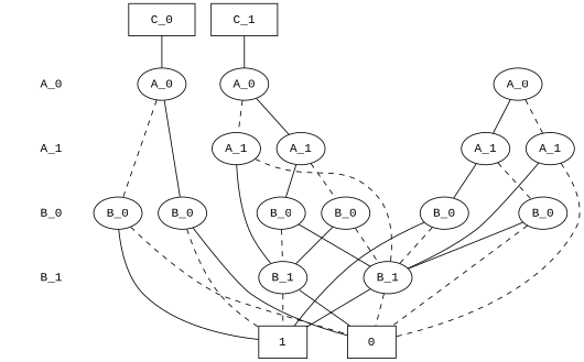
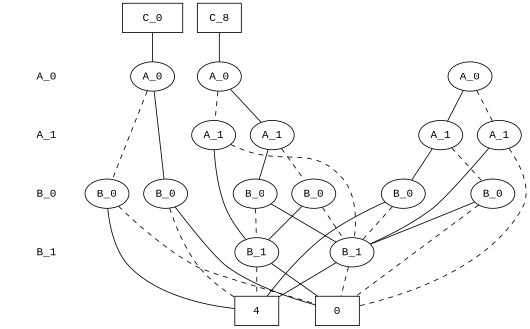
  digraph {
    fontname="Liberation Mono"
    node [fontname="Liberation Mono"]
    edge [dir=none fontname="Liberation Mono"]
    "CONST NODES" [shape=plaintext style=invis]
    " A_0 " [shape=plaintext]
    " A_1 " [shape=plaintext]
    " B_0 " [shape=plaintext]
    " B_1 " [shape=plaintext]
    "  C_0  " [shape=box]
-   "  C_1  " [shape=box]
+   "  C_1  " [shape=box label=C_8]
    n8 [label=A_0]
    n9 [label=A_0]
    n10 [label=A_0]
    n11 [label=A_1]
    n12 [label=A_1]
    n13 [label=A_1]
    n14 [label=A_1]
    n15 [label=B_0]
    n16 [label=B_0]
    n17 [label=B_0]
    n18 [label=B_0]
    n19 [label=B_0]
    n20 [label=B_0]
    n21 [label=B_1]
    n22 [label=B_1]
    n23 [label=0 shape=box]
-   n24 [label=1 shape=box]
+   n24 [label=4 shape=box]
    subgraph sub_1 {
      "CONST NODES"
      " A_0 "
      " A_1 "
      " B_0 "
      " B_1 "
    }
    subgraph sub_2 {
      rank=same
      "  C_0  "
      "  C_1  "
    }
    subgraph sub_3 {
      rank=same
      " A_0 "
      n8
      n9
      n10
    }
    subgraph sub_4 {
      rank=same
      " A_1 "
      n11
      n12
      n13
      n14
    }
    subgraph sub_5 {
      rank=same
      " B_0 "
      n15
      n16
      n17
      n18
      n19
      n20
    }
    subgraph sub_6 {
      rank=same
      " B_1 "
      n21
      n22
    }
    subgraph sub_7 {
      rank=same
      "CONST NODES"
      subgraph sub_8 {
        rank=same
        n23
        n24
      }
    }
    " A_0 " -> " A_1 " [style=invis]
    " A_1 " -> " B_0 " [style=invis]
    " B_0 " -> " B_1 " [style=invis]
    " B_1 " -> "CONST NODES" [style=invis]
    "  C_0  " -> "  C_1  " [style=invis]
    "  C_0  " -> n9 [style=solid]
    "  C_1  " -> n8 [style=solid]
    n8 -> n11
    n8 -> n14 [style=dashed]
    n9 -> n15
    n9 -> n18 [style=dashed]
    n10 -> n12 [style=dashed]
    n10 -> n13
    n11 -> n17
    n11 -> n20 [style=dashed]
    n12 -> n22
    n12 -> n23 [style=dashed]
    n13 -> n16
    n13 -> n19 [style=dashed]
    n14 -> n21
    n14 -> n22 [style=dashed]
    n15 -> n23
    n15 -> n24 [style=dashed]
    n16 -> n22 [style=dashed]
    n16 -> n24
    n17 -> n21 [style=dashed]
    n17 -> n22
    n18 -> n23 [style=dashed]
    n18 -> n24
    n19 -> n22
    n19 -> n23 [style=dashed]
    n20 -> n21
    n20 -> n22 [style=dashed]
    n21 -> n23
    n21 -> n24 [style=dashed]
    n22 -> n23 [style=dashed]
    n22 -> n24
  }
